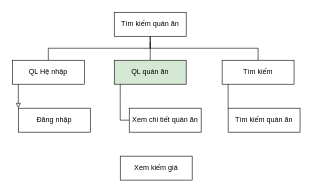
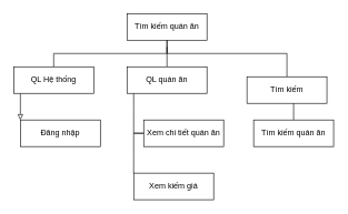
  <mxCell id="0" />
  <mxCell id="1" parent="0" />
  <mxCell id="2" value="Tìm kiếm quán ăn" style="rounded=0;whiteSpace=wrap;html=1;" vertex="1" parent="1"><mxGeometry x="190" y="20" width="120" height="40" as="geometry" /></mxCell>
  <mxCell id="3" style="edgeStyle=orthogonalEdgeStyle;rounded=0;orthogonalLoop=1;jettySize=auto;html=1;entryX=0.5;entryY=1;entryDx=0;entryDy=0;startArrow=none;startFill=0;endArrow=none;endFill=0;" edge="1" parent="1" source="5" target="2"><mxGeometry relative="1" as="geometry"><Array as="points"><mxPoint x="80" y="80" /><mxPoint x="250" y="80" /></Array></mxGeometry></mxCell>
  <mxCell id="4" value="" style="edgeStyle=orthogonalEdgeStyle;rounded=0;orthogonalLoop=1;jettySize=auto;html=1;startArrow=none;startFill=0;endArrow=block;endFill=0;" edge="1" parent="1" source="5" target="10"><mxGeometry relative="1" as="geometry"><Array as="points"><mxPoint x="30" y="170" /><mxPoint x="30" y="170" /></Array></mxGeometry></mxCell>
- <mxCell id="5" value="QL Hệ nhập" style="rounded=0;whiteSpace=wrap;html=1;" vertex="1" parent="1"><mxGeometry x="20" y="100" width="120" height="40" as="geometry" /></mxCell>
+ <mxCell id="5" value="QL Hệ thống" style="rounded=0;whiteSpace=wrap;html=1;" vertex="1" parent="1"><mxGeometry x="20" y="100" width="120" height="40" as="geometry" /></mxCell>
  <mxCell id="6" style="edgeStyle=orthogonalEdgeStyle;rounded=0;orthogonalLoop=1;jettySize=auto;html=1;startArrow=none;startFill=0;endArrow=none;endFill=0;" edge="1" parent="1" source="7"><mxGeometry relative="1" as="geometry"><mxPoint x="250" y="70" as="targetPoint" /></mxGeometry></mxCell>
- <mxCell id="7" value="QL quán ăn" style="rounded=0;whiteSpace=wrap;html=1;fillColor=#d5e8d4;" vertex="1" parent="1"><mxGeometry x="190" y="100" width="120" height="40" as="geometry" /></mxCell>
+ <mxCell id="7" value="QL quán ăn" style="rounded=0;whiteSpace=wrap;html=1;" vertex="1" parent="1"><mxGeometry x="190" y="100" width="120" height="40" as="geometry" /></mxCell>
  <mxCell id="8" style="edgeStyle=orthogonalEdgeStyle;rounded=0;orthogonalLoop=1;jettySize=auto;html=1;entryX=0.5;entryY=1;entryDx=0;entryDy=0;startArrow=none;startFill=0;endArrow=none;endFill=0;" edge="1" parent="1" source="9" target="2"><mxGeometry relative="1" as="geometry"><Array as="points"><mxPoint x="430" y="80" /><mxPoint x="250" y="80" /></Array></mxGeometry></mxCell>
- <mxCell id="9" value="Tìm kiếm" style="rounded=0;whiteSpace=wrap;html=1;" vertex="1" parent="1"><mxGeometry x="370" y="100" width="120" height="40" as="geometry" /></mxCell>
+ <mxCell id="9" value="Tìm kiếm" style="rounded=0;whiteSpace=wrap;html=1;" vertex="1" parent="1"><mxGeometry x="370" y="115" width="120" height="40" as="geometry" /></mxCell>
  <mxCell id="10" value="Đăng nhập" style="rounded=0;whiteSpace=wrap;html=1;" vertex="1" parent="1"><mxGeometry x="30" y="180" width="120" height="40" as="geometry" /></mxCell>
  <mxCell id="11" value="" style="edgeStyle=orthogonalEdgeStyle;rounded=0;orthogonalLoop=1;jettySize=auto;html=1;startArrow=none;startFill=0;endArrow=none;endFill=0;" edge="1" parent="1" source="12" target="7"><mxGeometry relative="1" as="geometry"><Array as="points"><mxPoint x="200" y="160" /><mxPoint x="200" y="160" /></Array></mxGeometry></mxCell>
  <mxCell id="12" value="Xem chi tiết quán ăn" style="rounded=0;whiteSpace=wrap;html=1;" vertex="1" parent="1"><mxGeometry x="215" y="180" width="120" height="40" as="geometry" /></mxCell>
+ <mxCell id="13" value="" style="edgeStyle=orthogonalEdgeStyle;rounded=0;orthogonalLoop=1;jettySize=auto;html=1;startArrow=none;startFill=0;endArrow=none;endFill=0;" edge="1" parent="1" source="14" target="12"><mxGeometry relative="1" as="geometry"><Array as="points"><mxPoint x="200" y="230" /><mxPoint x="200" y="230" /></Array></mxGeometry></mxCell>
  <mxCell id="14" value="Xem kiếm giá" style="rounded=0;whiteSpace=wrap;html=1;" vertex="1" parent="1"><mxGeometry x="200" y="260" width="120" height="40" as="geometry" /></mxCell>
  <mxCell id="15" value="" style="edgeStyle=orthogonalEdgeStyle;rounded=0;orthogonalLoop=1;jettySize=auto;html=1;startArrow=none;startFill=0;endArrow=none;endFill=0;" edge="1" parent="1" source="16" target="9"><mxGeometry relative="1" as="geometry"><Array as="points"><mxPoint x="380" y="150" /><mxPoint x="380" y="150" /></Array></mxGeometry></mxCell>
  <mxCell id="16" value="Tìm kiếm quán ăn" style="rounded=0;whiteSpace=wrap;html=1;" vertex="1" parent="1"><mxGeometry x="380" y="180" width="120" height="40" as="geometry" /></mxCell>
